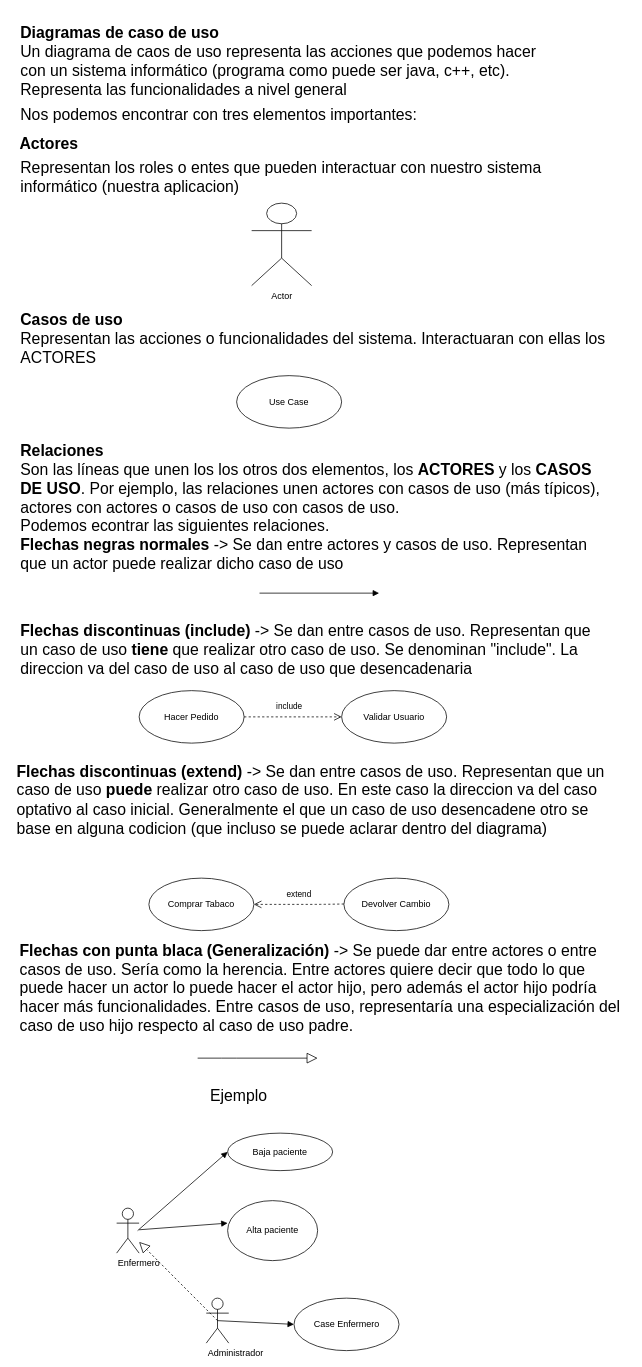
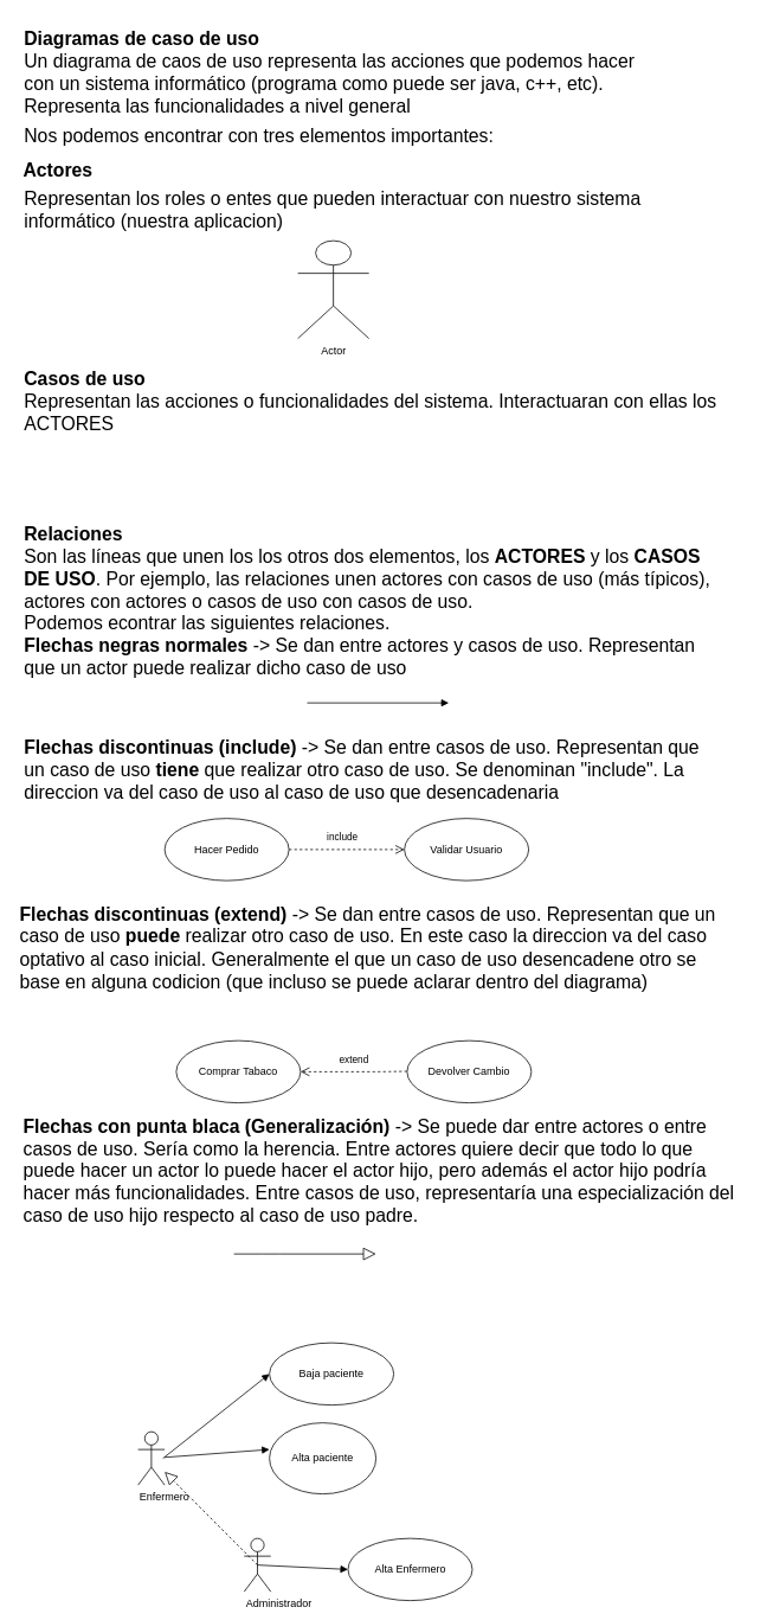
  <mxCell id="0" />
  <mxCell id="1" parent="0" />
  <mxCell id="2" value="&lt;span style=&quot;font-size: 21px&quot;&gt;&lt;b&gt;Diagramas de caso de uso&lt;br&gt;&lt;/b&gt;Un diagrama de caos de uso representa las acciones que podemos hacer con un sistema informático (programa como puede ser java, c++, etc). Representa las funcionalidades a nivel general&lt;br&gt;&lt;/span&gt;" style="text;html=1;strokeColor=none;fillColor=none;align=left;verticalAlign=middle;whiteSpace=wrap;rounded=0;" parent="1" vertex="1"><mxGeometry x="25" width="720" height="120" as="geometry" y="20" /></mxCell>
  <mxCell id="3" value="&lt;font style=&quot;font-size: 21px&quot;&gt;Nos podemos encontrar con tres elementos importantes:&lt;br&gt;&lt;br&gt;&lt;/font&gt;" style="text;html=1;strokeColor=none;fillColor=none;align=left;verticalAlign=middle;whiteSpace=wrap;rounded=0;" parent="1" vertex="1"><mxGeometry x="25" y="140" width="790" height="50" as="geometry" /></mxCell>
  <mxCell id="4" value="&lt;font style=&quot;font-size: 21px&quot;&gt;&lt;b&gt;Actores&lt;/b&gt;&lt;/font&gt;" style="text;html=1;strokeColor=none;fillColor=none;align=center;verticalAlign=middle;whiteSpace=wrap;rounded=0;" parent="1" vertex="1"><mxGeometry x="25" y="180" width="80" height="20" as="geometry" /></mxCell>
  <mxCell id="5" value="&lt;font style=&quot;font-size: 21px&quot;&gt;Representan los roles o entes que pueden interactuar con nuestro sistema informático (nuestra aplicacion)&lt;/font&gt;" style="text;html=1;strokeColor=none;fillColor=none;align=left;verticalAlign=middle;whiteSpace=wrap;rounded=0;" parent="1" vertex="1"><mxGeometry x="25" y="190" width="800" height="90" as="geometry" /></mxCell>
  <mxCell id="6" value="Actor" style="shape=umlActor;verticalLabelPosition=bottom;verticalAlign=top;html=1;outlineConnect=0;" parent="1" vertex="1"><mxGeometry x="335" y="270" width="80" height="110" as="geometry" /></mxCell>
  <mxCell id="7" value="&lt;span style=&quot;font-size: 21px&quot;&gt;&lt;b&gt;Casos de uso&lt;/b&gt;&lt;br&gt;Representan las acciones o funcionalidades del sistema. Interactuaran con ellas los ACTORES&lt;br&gt;&lt;/span&gt;" style="text;html=1;strokeColor=none;fillColor=none;align=left;verticalAlign=middle;whiteSpace=wrap;rounded=0;" parent="1" vertex="1"><mxGeometry x="25" y="410" width="790" height="80" as="geometry" /></mxCell>
- <mxCell id="8" value="Use Case" style="ellipse;whiteSpace=wrap;html=1;" parent="1" vertex="1"><mxGeometry x="315" y="500" width="140" height="70" as="geometry" /></mxCell>
  <mxCell id="9" value="&lt;font style=&quot;font-size: 21px&quot;&gt;&lt;b&gt;Relaciones&lt;/b&gt;&lt;br&gt;Son las líneas que unen los los otros dos elementos, los &lt;b&gt;ACTORES&lt;/b&gt; y los &lt;b&gt;CASOS DE USO&lt;/b&gt;. Por ejemplo, las relaciones unen actores con casos de uso (más típicos), actores con actores o casos de uso con casos de uso.&lt;br&gt;Podemos econtrar las siguientes relaciones.&lt;br&gt;&lt;b&gt;Flechas negras normales&lt;/b&gt; -&amp;gt; Se dan entre actores y casos de uso. Representan que un actor puede realizar dicho caso de uso&lt;br&gt;&lt;/font&gt;" style="text;html=1;strokeColor=none;fillColor=none;align=left;verticalAlign=middle;whiteSpace=wrap;rounded=0;" parent="1" vertex="1"><mxGeometry x="25" y="590" width="790" height="170" as="geometry" /></mxCell>
  <mxCell id="10" value="&lt;font style=&quot;font-size: 21px&quot;&gt;&lt;b&gt;Flechas discontinuas (include)&amp;nbsp;&lt;/b&gt;-&amp;gt; Se dan entre casos de uso. Representan que un caso de uso &lt;b&gt;tiene &lt;/b&gt;que realizar otro caso de uso. Se denominan &quot;include&quot;. La direccion va del caso de uso al caso de uso que desencadenaria&lt;/font&gt;" style="text;html=1;strokeColor=none;fillColor=none;align=left;verticalAlign=middle;whiteSpace=wrap;rounded=0;" parent="1" vertex="1"><mxGeometry x="25" y="810" width="781" height="110" as="geometry" /></mxCell>
  <mxCell id="11" value="Hacer Pedido" style="ellipse;whiteSpace=wrap;html=1;" parent="1" vertex="1"><mxGeometry x="185" y="920" width="140" height="70" as="geometry" /></mxCell>
  <mxCell id="12" value="Validar Usuario" style="ellipse;whiteSpace=wrap;html=1;" parent="1" vertex="1"><mxGeometry x="455" y="920" width="140" height="70" as="geometry" /></mxCell>
  <mxCell id="13" value="include" style="html=1;verticalAlign=bottom;endArrow=open;dashed=1;endSize=8;exitX=1;exitY=0.5;exitDx=0;exitDy=0;entryX=0;entryY=0.5;entryDx=0;entryDy=0;" parent="1" source="11" target="12" edge="1"><mxGeometry x="-0.077" y="5" relative="1" as="geometry"><mxPoint x="435" y="930" as="sourcePoint" /><mxPoint x="355" y="930" as="targetPoint" /><mxPoint as="offset" /></mxGeometry></mxCell>
  <mxCell id="14" value="&lt;span style=&quot;font-size: 21px&quot;&gt;&lt;b&gt;Flechas discontinuas (extend) &lt;/b&gt;-&amp;gt; Se dan entre casos de uso. Representan que un caso de uso &lt;b&gt;puede&lt;/b&gt; realizar otro caso de uso. En este caso la direccion va del caso optativo al caso inicial. Generalmente el que un caso de uso desencadene otro se base en alguna codicion (que incluso se puede aclarar dentro del diagrama)&lt;/span&gt;" style="text;html=1;strokeColor=none;fillColor=none;align=left;verticalAlign=middle;whiteSpace=wrap;rounded=0;" parent="1" vertex="1"><mxGeometry x="20" y="1010" width="800" height="110" as="geometry" /></mxCell>
  <mxCell id="15" value="Comprar Tabaco" style="ellipse;whiteSpace=wrap;html=1;" parent="1" vertex="1"><mxGeometry x="198" y="1170" width="140" height="70" as="geometry" /></mxCell>
  <mxCell id="16" value="Devolver Cambio" style="ellipse;whiteSpace=wrap;html=1;" parent="1" vertex="1"><mxGeometry x="458" y="1170" width="140" height="70" as="geometry" /></mxCell>
  <mxCell id="17" value="extend" style="html=1;verticalAlign=bottom;endArrow=open;dashed=1;endSize=8;exitX=1;exitY=0.5;exitDx=0;exitDy=0;entryX=1;entryY=0.5;entryDx=0;entryDy=0;" parent="1" target="15" edge="1"><mxGeometry x="-0.0" y="-5" relative="1" as="geometry"><mxPoint x="458" y="1204.5" as="sourcePoint" /><mxPoint x="588" y="1204.5" as="targetPoint" /><mxPoint as="offset" /><Array as="points"><mxPoint x="428" y="1205" /></Array></mxGeometry></mxCell>
  <mxCell id="18" value="&lt;font style=&quot;font-size: 21px&quot;&gt;&lt;b&gt;Flechas con punta blaca (Generalización) &lt;/b&gt;-&amp;gt; Se puede dar entre actores o entre casos de uso. Sería como la herencia. Entre actores quiere decir que todo lo que puede hacer un actor lo puede hacer el actor hijo, pero además el actor hijo podría hacer más funcionalidades. Entre casos de uso, representaría una especialización del caso de uso hijo respecto al caso de uso padre.&lt;br&gt;&lt;/font&gt;" style="text;html=1;strokeColor=none;fillColor=none;align=left;verticalAlign=middle;whiteSpace=wrap;rounded=0;" parent="1" vertex="1"><mxGeometry x="24" y="1291" width="810" height="50" as="geometry" /></mxCell>
  <mxCell id="19" value="Enfermero" style="shape=umlActor;verticalLabelPosition=bottom;verticalAlign=top;html=1;outlineConnect=0;align=left;" parent="1" vertex="1"><mxGeometry x="155" y="1610" width="30" height="60" as="geometry" /></mxCell>
  <mxCell id="20" value="Alta paciente" style="ellipse;whiteSpace=wrap;html=1;align=center;" parent="1" vertex="1"><mxGeometry x="303" y="1600" width="120" height="80" as="geometry" /></mxCell>
  <mxCell id="21" value="dispatch" style="html=1;verticalAlign=bottom;endArrow=block;entryX=0;entryY=0.375;entryDx=0;entryDy=0;entryPerimeter=0;textOpacity=0;" parent="1" source="19" target="20" edge="1"><mxGeometry width="80" relative="1" as="geometry"><mxPoint x="323" y="1550" as="sourcePoint" /><mxPoint x="403" y="1550" as="targetPoint" /></mxGeometry></mxCell>
  <mxCell id="22" value="Administrador" style="shape=umlActor;verticalLabelPosition=bottom;verticalAlign=top;html=1;align=left;" parent="1" vertex="1"><mxGeometry x="274.5" y="1730" width="30" height="60" as="geometry" /></mxCell>
- <mxCell id="23" value="Case Enfermero" style="ellipse;whiteSpace=wrap;html=1;align=center;" parent="1" vertex="1"><mxGeometry x="391.5" y="1730" width="140" height="70" as="geometry" /></mxCell>
+ <mxCell id="23" value="Alta Enfermero" style="ellipse;whiteSpace=wrap;html=1;align=center;" parent="1" vertex="1"><mxGeometry x="391.5" y="1730" width="140" height="70" as="geometry" /></mxCell>
  <mxCell id="24" value="dispatch" style="html=1;verticalAlign=bottom;endArrow=block;exitX=0.5;exitY=0.5;exitDx=0;exitDy=0;exitPerimeter=0;entryX=0;entryY=0.5;entryDx=0;entryDy=0;textOpacity=0;" parent="1" source="22" target="23" edge="1"><mxGeometry width="80" relative="1" as="geometry"><mxPoint x="411.5" y="1640" as="sourcePoint" /><mxPoint x="491.5" y="1640" as="targetPoint" /></mxGeometry></mxCell>
- <mxCell id="25" value="Baja paciente" style="ellipse;whiteSpace=wrap;html=1;align=center;" parent="1" vertex="1"><mxGeometry x="303" y="1510" width="140" height="50" as="geometry" /></mxCell>
+ <mxCell id="25" value="Baja paciente" style="ellipse;whiteSpace=wrap;html=1;align=center;" parent="1" vertex="1"><mxGeometry x="303" y="1510" width="140" height="70" as="geometry" /></mxCell>
  <mxCell id="26" value="dispatch" style="html=1;verticalAlign=bottom;endArrow=block;entryX=0;entryY=0.5;entryDx=0;entryDy=0;textOpacity=0;" parent="1" target="25" edge="1"><mxGeometry width="80" relative="1" as="geometry"><mxPoint x="183" y="1640" as="sourcePoint" /><mxPoint x="403" y="1650" as="targetPoint" /></mxGeometry></mxCell>
  <mxCell id="27" value="" style="endArrow=block;endFill=0;endSize=12;html=1;exitX=0.5;exitY=0.5;exitDx=0;exitDy=0;exitPerimeter=0;dashed=1;" parent="1" source="22" target="19" edge="1"><mxGeometry width="160" relative="1" as="geometry"><mxPoint x="283" y="1650" as="sourcePoint" /><mxPoint x="443" y="1650" as="targetPoint" /></mxGeometry></mxCell>
  <mxCell id="28" value="dispatch" style="html=1;verticalAlign=bottom;endArrow=block;textOpacity=0;" parent="1" edge="1"><mxGeometry width="80" relative="1" as="geometry"><mxPoint x="345.5" y="790" as="sourcePoint" /><mxPoint x="505" y="790" as="targetPoint" /></mxGeometry></mxCell>
  <mxCell id="29" value="" style="endArrow=block;endFill=0;endSize=12;html=1;" parent="1" edge="1"><mxGeometry width="160" relative="1" as="geometry"><mxPoint x="263" y="1410" as="sourcePoint" /><mxPoint x="423" y="1410" as="targetPoint" /><Array as="points"><mxPoint x="304.5" y="1410" /></Array></mxGeometry></mxCell>
- <mxCell id="30" value="&lt;font style=&quot;font-size: 21px&quot;&gt;Ejemplo&lt;/font&gt;" style="text;html=1;strokeColor=none;fillColor=none;align=center;verticalAlign=middle;whiteSpace=wrap;rounded=0;" parent="1" vertex="1"><mxGeometry x="253" y="1450" width="130" height="20" as="geometry" /></mxCell>
